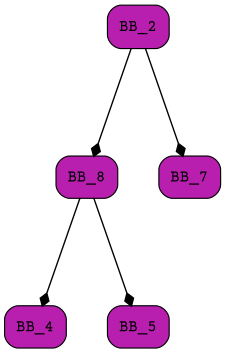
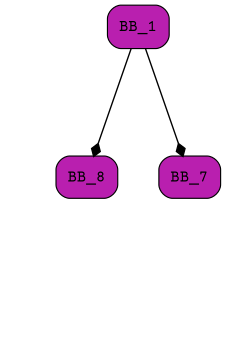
  digraph {
    color=green
    fillcolor=lightgreen
    fontname="Courier Prime"
    fontsize=20
    nodesep=0.5
    penwidth=2
    rankdir=TB
    ranksep=1.3
    style=rounded
    node [fillcolor="#B91FAF" fontname="Courier Prime" shape=Mrecord style=filled]
    edge [arrowhead=diamond arrowsize=1 color=black fontname="Courier Prime" penwidth=1.2]
    n1 [label=BB_8]
-   BB_1 [label=BB_2]
+   BB_1
    n3 [label=BB_7]
-   BB_4
-   BB_5
-   n1 -> BB_4
-   n1 -> BB_5
    BB_1 -> n1
    BB_1 -> n3
  }
